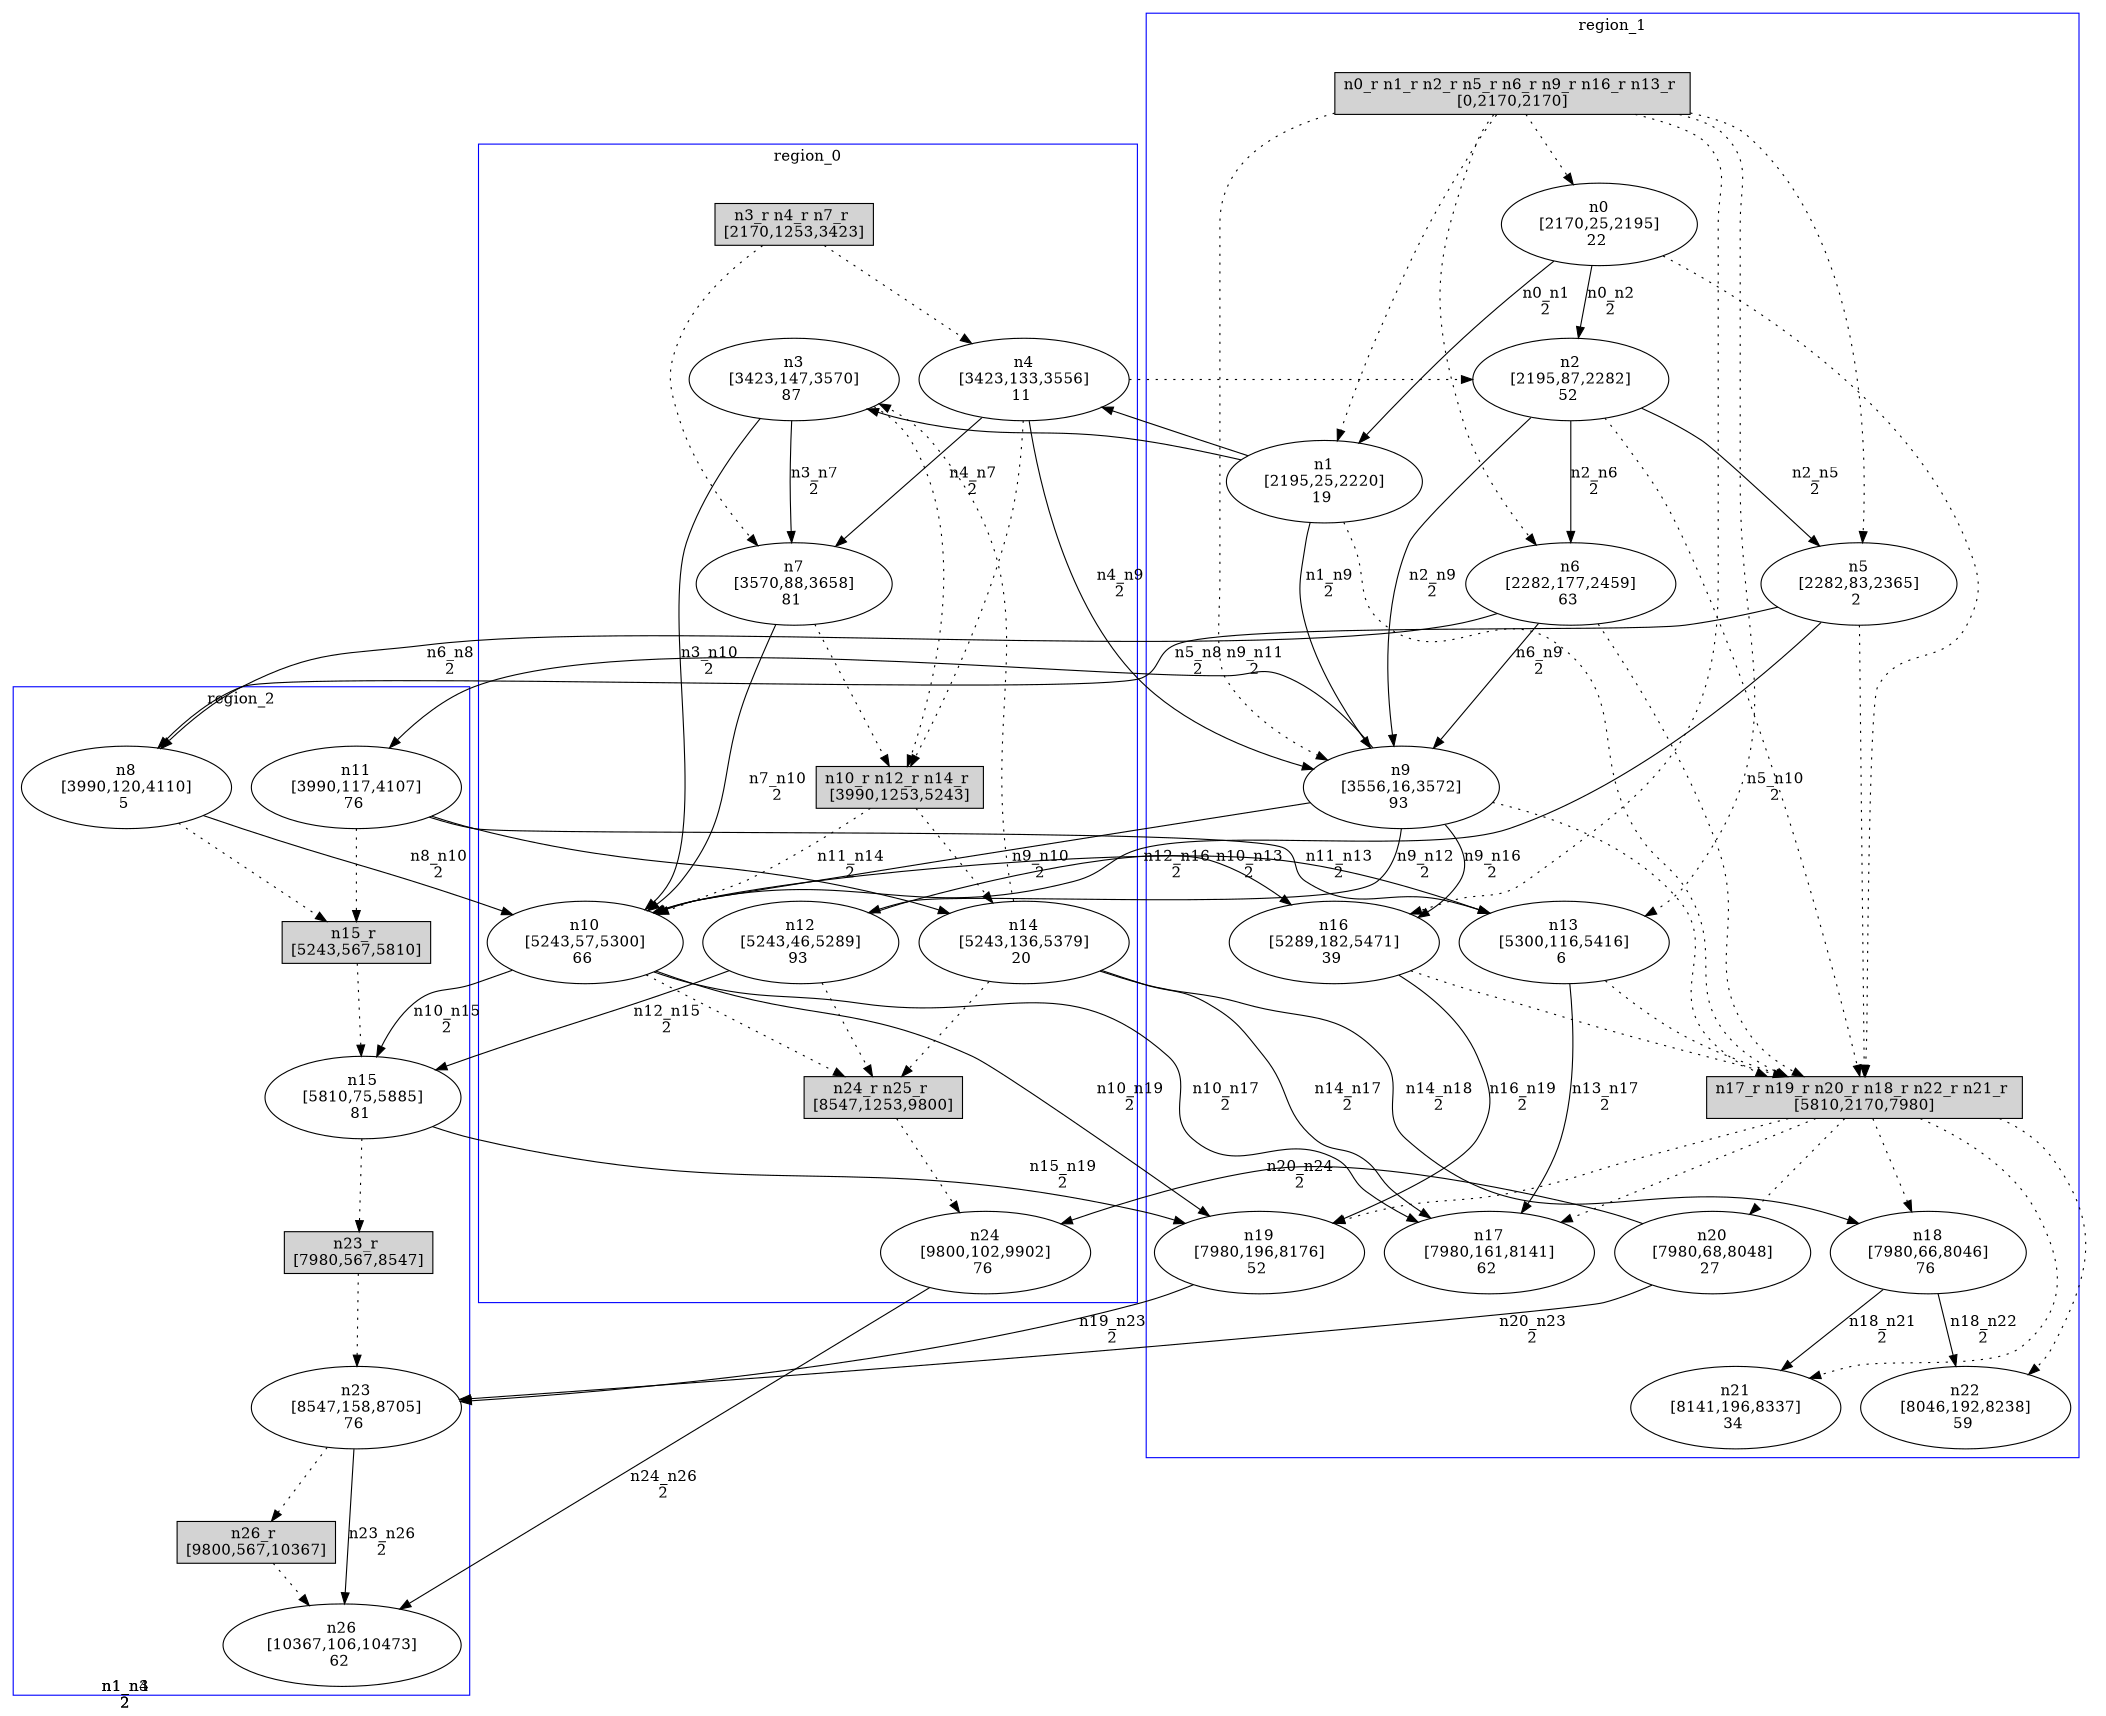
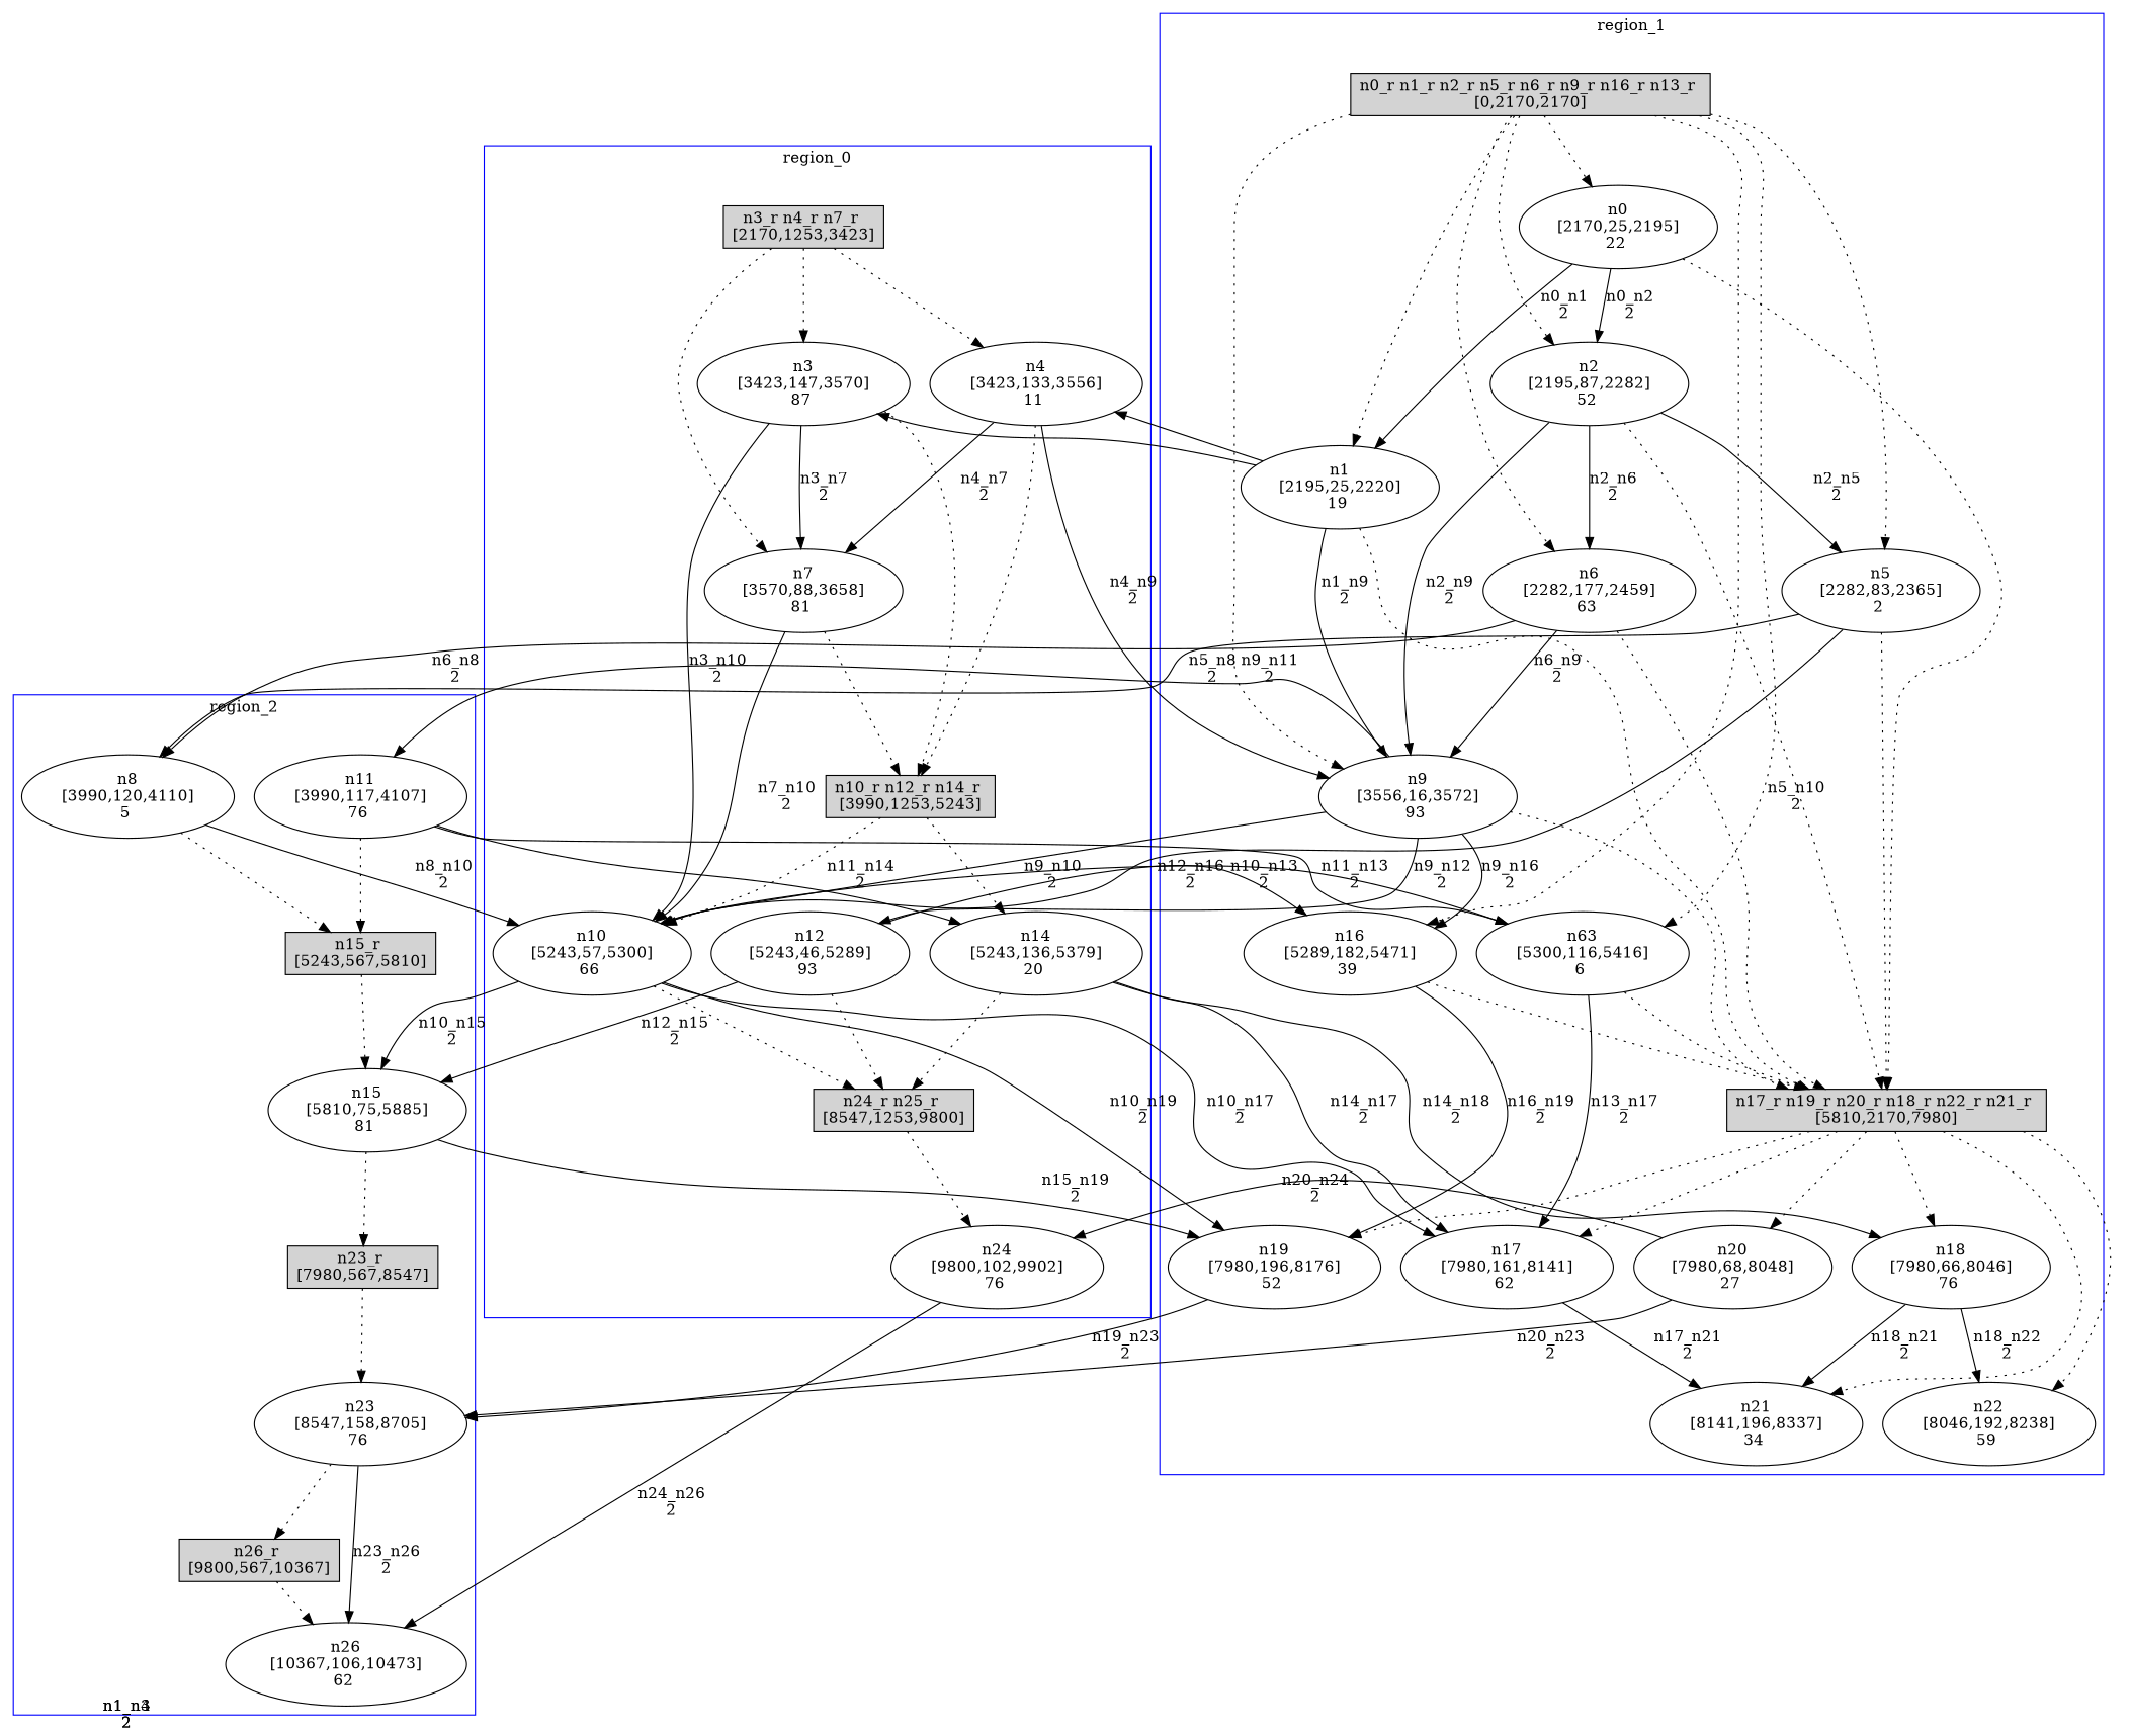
  digraph {
    n1 [label="n0_r n1_r n2_r n5_r n6_r n9_r n16_r n13_r \n[0,2170,2170]" shape=box style=filled]
    n2 [label="n0\n[2170,25,2195]\n22 "]
    n3 [label="n1\n[2195,25,2220]\n19 "]
    n4 [label="n2\n[2195,87,2282]\n52 "]
    n5 [label="n5\n[2282,83,2365]\n2 "]
    n6 [label="n6\n[2282,177,2459]\n63 "]
    n7 [label="n9\n[3556,16,3572]\n93 "]
    n8 [label="n16\n[5289,182,5471]\n39 "]
-   n9 [label="n13\n[5300,116,5416]\n6 "]
+   n9 [label="n63\n[5300,116,5416]\n6 "]
    n10 [label="n17_r n19_r n20_r n18_r n22_r n21_r \n[5810,2170,7980]" shape=box style=filled]
    n11 [label="n17\n[7980,161,8141]\n62 "]
    n12 [label="n19\n[7980,196,8176]\n52 "]
    n13 [label="n20\n[7980,68,8048]\n27 "]
    n14 [label="n18\n[7980,66,8046]\n76 "]
    n15 [label="n22\n[8046,192,8238]\n59 "]
    n16 [label="n21\n[8141,196,8337]\n34 "]
    n17 [label="n3_r n4_r n7_r \n[2170,1253,3423]" shape=box style=filled]
    n18 [label="n3\n[3423,147,3570]\n87 "]
    n19 [label="n4\n[3423,133,3556]\n11 "]
    n20 [label="n7\n[3570,88,3658]\n81 "]
    n21 [label="n10_r n12_r n14_r \n[3990,1253,5243]" shape=box style=filled]
    n22 [label="n10\n[5243,57,5300]\n66 "]
    n23 [label="n12\n[5243,46,5289]\n93 "]
    n24 [label="n14\n[5243,136,5379]\n20 "]
    n25 [label="n24_r n25_r \n[8547,1253,9800]" shape=box style=filled]
    n26 [label="n24\n[9800,102,9902]\n76 "]
    n27 [label="n11\n[3990,117,4107]\n76 "]
    n28 [label="n8\n[3990,120,4110]\n5 "]
    n29 [label="n15_r \n[5243,567,5810]" shape=box style=filled]
    n30 [label="n15\n[5810,75,5885]\n81 "]
    n31 [label="n23_r \n[7980,567,8547]" shape=box style=filled]
    n32 [label="n23\n[8547,158,8705]\n76 "]
    n33 [label="n26_r \n[9800,567,10367]" shape=box style=filled]
    n34 [label="n26\n[10367,106,10473]\n62 "]
    subgraph cluster_1 {
      color=blue
      label=region_1
      stytle=filled
      n1
      n2
      n3
      n4
      n5
      n6
      n7
      n8
      n9
      n10
      n11
      n12
      n13
      n14
      n15
      n16
    }
    subgraph cluster_2 {
      color=blue
      label=region_0
      stytle=filled
      n17
      n18
      n19
      n20
      n21
      n22
      n23
      n24
      n25
      n26
    }
    subgraph cluster_3 {
      color=blue
      label=region_2
      stytle=filled
      n27
      n28
      n29
      n30
      n31
      n32
      n33
      n34
    }
    n1 -> n2 [style=dotted]
    n1 -> n3 [style=dotted]
-   n19 -> n4 [style=dotted]
+   n1 -> n4 [style=dotted]
    n1 -> n5 [style=dotted]
    n1 -> n6 [style=dotted]
    n1 -> n7 [style=dotted]
    n1 -> n8 [style=dotted]
    n1 -> n9 [style=dotted]
    n2 -> n3 [label="n0_n1\n2"]
    n2 -> n4 [label="n0_n2\n2"]
    n2 -> n10 [style=dotted]
    n3 -> n7 [label="n1_n9\n2"]
    n3 -> n10 [style=dotted]
    n3 -> n18 [label="n1_n3\n2"]
    n3 -> n19 [label="n1_n4\n2"]
    n4 -> n5 [label="n2_n5\n2"]
    n4 -> n6 [label="n2_n6\n2"]
    n4 -> n7 [label="n2_n9\n2"]
    n4 -> n10 [style=dotted]
    n5 -> n10 [style=dotted]
    n5 -> n22 [label="n5_n10\n2"]
    n5 -> n28 [label="n5_n8\n2"]
    n6 -> n7 [label="n6_n9\n2"]
    n6 -> n10 [style=dotted]
    n6 -> n28 [label="n6_n8\n2"]
    n7 -> n8 [label="n9_n16\n2"]
    n7 -> n10 [style=dotted]
    n7 -> n22 [label="n9_n10\n2"]
    n7 -> n23 [label="n9_n12\n2"]
    n7 -> n27 [label="n9_n11\n2"]
    n8 -> n10 [style=dotted]
    n8 -> n12 [label="n16_n19\n2"]
    n9 -> n10 [style=dotted]
    n9 -> n11 [label="n13_n17\n2"]
    n10 -> n11 [style=dotted]
    n10 -> n12 [style=dotted]
    n10 -> n13 [style=dotted]
    n10 -> n14 [style=dotted]
    n10 -> n15 [style=dotted]
    n10 -> n16 [style=dotted]
+   n11 -> n16 [label="n17_n21\n2"]
    n12 -> n32 [label="n19_n23\n2"]
    n13 -> n26 [label="n20_n24\n2"]
    n13 -> n32 [label="n20_n23\n2"]
    n14 -> n15 [label="n18_n22\n2"]
    n14 -> n16 [label="n18_n21\n2"]
-   n24 -> n18 [style=dotted]
+   n17 -> n18 [style=dotted]
    n17 -> n19 [style=dotted]
    n17 -> n20 [style=dotted]
    n18 -> n20 [label="n3_n7\n2"]
    n18 -> n21 [style=dotted]
    n18 -> n22 [label="n3_n10\n2"]
    n19 -> n7 [label="n4_n9\n2"]
    n19 -> n20 [label="n4_n7\n2"]
    n19 -> n21 [style=dotted]
    n20 -> n21 [style=dotted]
    n20 -> n22 [label="n7_n10\n2"]
    n21 -> n22 [style=dotted]
    n21 -> n24 [style=dotted]
    n22 -> n9 [label="n10_n13\n2"]
    n22 -> n11 [label="n10_n17\n2"]
    n22 -> n12 [label="n10_n19\n2"]
    n22 -> n25 [style=dotted]
    n22 -> n30 [label="n10_n15\n2"]
    n23 -> n8 [label="n12_n16\n2"]
    n23 -> n25 [style=dotted]
    n23 -> n30 [label="n12_n15\n2"]
    n24 -> n11 [label="n14_n17\n2"]
    n24 -> n14 [label="n14_n18\n2"]
    n24 -> n25 [style=dotted]
    n25 -> n26 [style=dotted]
    n26 -> n34 [label="n24_n26\n2"]
    n27 -> n9 [label="n11_n13\n2"]
    n27 -> n24 [label="n11_n14\n2"]
    n27 -> n29 [style=dotted]
    n28 -> n22 [label="n8_n10\n2"]
    n28 -> n29 [style=dotted]
    n29 -> n30 [style=dotted]
    n30 -> n12 [label="n15_n19\n2"]
    n30 -> n31 [style=dotted]
    n31 -> n32 [style=dotted]
    n32 -> n33 [style=dotted]
    n32 -> n34 [label="n23_n26\n2"]
    n33 -> n34 [style=dotted]
  }
